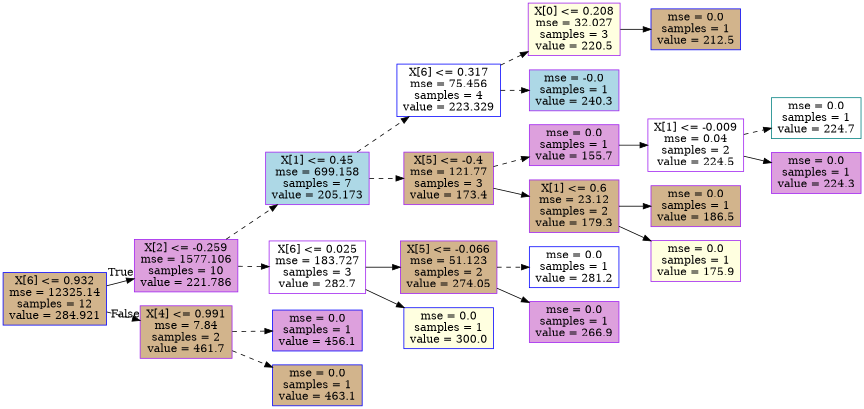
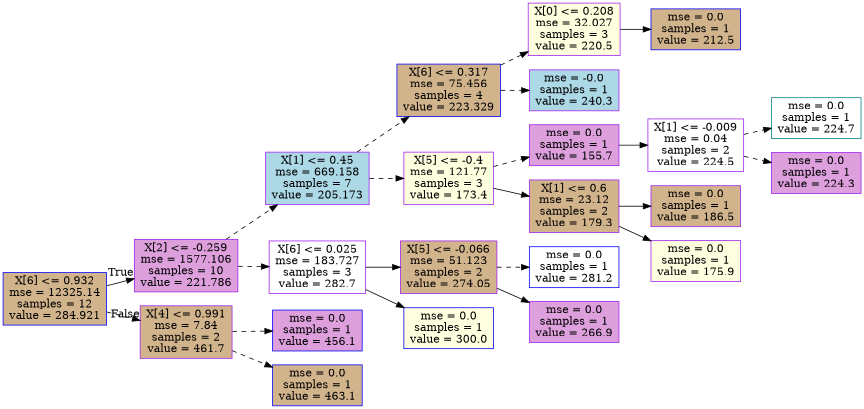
  digraph {
    rankdir=LR
    node [color=purple fillcolor=tan shape=box style=filled]
    edge [style=dashed]
    n1 [color=blue label="X[6] <= 0.932\nmse = 12325.14\nsamples = 12\nvalue = 284.921"]
    n2 [fillcolor=plum label="X[2] <= -0.259\nmse = 1577.106\nsamples = 10\nvalue = 221.786"]
    n3 [label="X[4] <= 0.991\nmse = 7.84\nsamples = 2\nvalue = 461.7"]
-   n4 [fillcolor=lightblue label="X[1] <= 0.45\nmse = 699.158\nsamples = 7\nvalue = 205.173"]
+   n4 [fillcolor=lightblue label="X[1] <= 0.45\nmse = 669.158\nsamples = 7\nvalue = 205.173"]
    n5 [fillcolor=white label="X[6] <= 0.025\nmse = 183.727\nsamples = 3\nvalue = 282.7"]
    n6 [color=blue fillcolor=plum label="mse = 0.0\nsamples = 1\nvalue = 456.1"]
    n7 [color=blue label="mse = 0.0\nsamples = 1\nvalue = 463.1"]
-   n8 [color=blue fillcolor=white label="X[6] <= 0.317\nmse = 75.456\nsamples = 4\nvalue = 223.329"]
-   n9 [label="X[5] <= -0.4\nmse = 121.77\nsamples = 3\nvalue = 173.4"]
+   n8 [color=blue label="X[6] <= 0.317\nmse = 75.456\nsamples = 4\nvalue = 223.329"]
+   n9 [fillcolor=lightyellow label="X[5] <= -0.4\nmse = 121.77\nsamples = 3\nvalue = 173.4"]
    n10 [label="X[5] <= -0.066\nmse = 51.123\nsamples = 2\nvalue = 274.05"]
    n11 [color=blue fillcolor=lightyellow label="mse = 0.0\nsamples = 1\nvalue = 300.0"]
    n12 [fillcolor=lightyellow label="X[0] <= 0.208\nmse = 32.027\nsamples = 3\nvalue = 220.5"]
    n13 [fillcolor=lightblue label="mse = -0.0\nsamples = 1\nvalue = 240.3"]
    n14 [fillcolor=plum label="mse = 0.0\nsamples = 1\nvalue = 155.7"]
    n15 [label="X[1] <= 0.6\nmse = 23.12\nsamples = 2\nvalue = 179.3"]
    n16 [color=blue label="mse = 0.0\nsamples = 1\nvalue = 212.5"]
    n17 [fillcolor=white label="X[1] <= -0.009\nmse = 0.04\nsamples = 2\nvalue = 224.5"]
    n18 [color=teal fillcolor=white label="mse = 0.0\nsamples = 1\nvalue = 224.7"]
    n19 [fillcolor=plum label="mse = 0.0\nsamples = 1\nvalue = 224.3"]
    n20 [label="mse = 0.0\nsamples = 1\nvalue = 186.5"]
    n21 [fillcolor=lightyellow label="mse = 0.0\nsamples = 1\nvalue = 175.9"]
    n22 [color=blue fillcolor=white label="mse = 0.0\nsamples = 1\nvalue = 281.2"]
    n23 [fillcolor=plum label="mse = 0.0\nsamples = 1\nvalue = 266.9"]
    n1 -> n2 [headlabel=True labelangle=45 labeldistance=2.5 style=solid]
    n1 -> n3 [headlabel=False labelangle=-45 labeldistance=2.5]
    n2 -> n4
    n2 -> n5
    n3 -> n6
    n3 -> n7
    n4 -> n8
    n4 -> n9
    n5 -> n10 [style=solid]
    n5 -> n11 [style=solid]
    n8 -> n12
    n8 -> n13
    n9 -> n14
    n9 -> n15 [style=solid]
    n10 -> n22
    n10 -> n23 [style=solid]
    n12 -> n16 [style=solid]
    n14 -> n17 [style=solid]
    n15 -> n20 [style=solid]
    n15 -> n21 [style=solid]
    n17 -> n18
-   n17 -> n19 [style=solid]
+   n17 -> n19
  }
